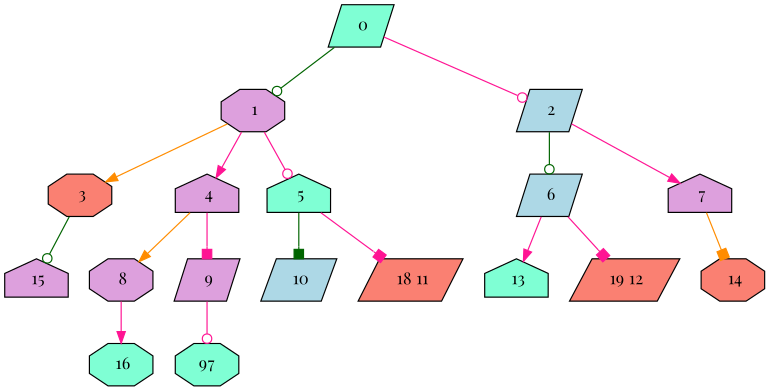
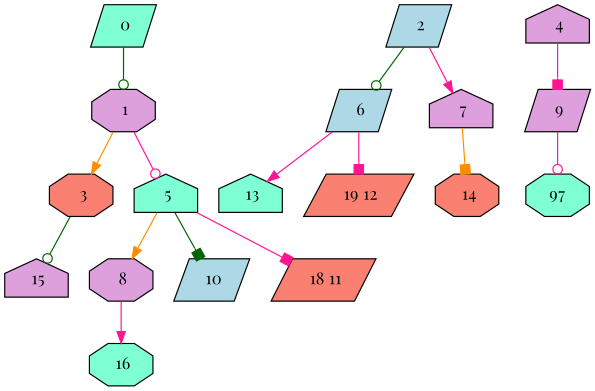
  digraph {
    fontname="Playfair Display"
    node [fillcolor=plum fontname="Playfair Display" shape=parallelogram style=filled]
    edge [arrowhead=odot color=deeppink fontname="Playfair Display"]
    " 0" [fillcolor=aquamarine]
    " 1" [shape=octagon]
    " 2" [fillcolor=lightblue]
    " 3" [fillcolor=salmon shape=octagon]
    " 4" [shape=house]
    " 5" [fillcolor=aquamarine shape=house]
    " 6" [fillcolor=lightblue]
    " 7" [shape=house]
    " 15" [shape=house]
    " 8" [shape=octagon]
    " 9"
    " 10" [fillcolor=lightblue]
    " 18 11" [fillcolor=salmon]
    " 13" [fillcolor=aquamarine shape=house]
    " 19 12" [fillcolor=salmon]
    " 14" [fillcolor=salmon shape=octagon]
    " 16" [fillcolor=aquamarine shape=octagon]
    n18 [fillcolor=aquamarine label=97 shape=octagon]
    " 0" -> " 1" [color=darkgreen]
-   " 0" -> " 2"
    " 1" -> " 3" [arrowhead=normal color=darkorange]
-   " 1" -> " 4" [arrowhead=normal]
    " 1" -> " 5"
    " 2" -> " 6" [color=darkgreen]
    " 2" -> " 7" [arrowhead=normal]
    " 3" -> " 15" [color=darkgreen]
-   " 4" -> " 8" [arrowhead=normal color=darkorange]
+   " 5" -> " 8" [arrowhead=normal color=darkorange]
    " 4" -> " 9" [arrowhead=box]
    " 5" -> " 10" [arrowhead=box color=darkgreen]
    " 5" -> " 18 11" [arrowhead=box]
    " 6" -> " 13" [arrowhead=normal]
    " 6" -> " 19 12" [arrowhead=box]
    " 7" -> " 14" [arrowhead=box color=darkorange]
    " 8" -> " 16" [arrowhead=normal]
    " 9" -> n18
  }
